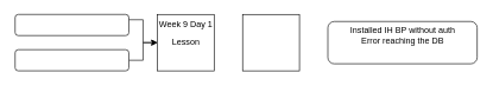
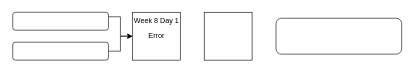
  <mxCell id="0" />
  <mxCell id="1" parent="0" />
  <mxCell id="2" value="" style="whiteSpace=wrap;html=1;aspect=fixed;" vertex="1" parent="1"><mxGeometry x="220" y="20" width="80" height="80" as="geometry" /></mxCell>
  <mxCell id="3" style="edgeStyle=orthogonalEdgeStyle;rounded=0;orthogonalLoop=1;jettySize=auto;html=1;exitX=1;exitY=0.25;exitDx=0;exitDy=0;" edge="1" parent="1" source="4" target="2"><mxGeometry relative="1" as="geometry" /></mxCell>
  <mxCell id="4" value="" style="rounded=1;whiteSpace=wrap;html=1;" vertex="1" parent="1"><mxGeometry y="20" width="160" height="30" as="geometry" x="20" /></mxCell>
  <mxCell id="5" value="" style="edgeStyle=orthogonalEdgeStyle;rounded=0;orthogonalLoop=1;jettySize=auto;html=1;" edge="1" parent="1" source="6" target="2"><mxGeometry relative="1" as="geometry" /></mxCell>
  <mxCell id="6" value="" style="rounded=1;whiteSpace=wrap;html=1;" vertex="1" parent="1"><mxGeometry y="70" width="160" height="30" as="geometry" x="20" /></mxCell>
- <mxCell id="7" value="Week 9 Day 1" style="text;html=1;resizable=0;autosize=1;align=center;verticalAlign=middle;points=[];fillColor=none;strokeColor=none;rounded=0;" vertex="1" parent="1"><mxGeometry x="210" y="20" width="100" height="30" as="geometry" /></mxCell>
+ <mxCell id="7" value="Week 8 Day 1" style="text;html=1;resizable=0;autosize=1;align=center;verticalAlign=middle;points=[];fillColor=none;strokeColor=none;rounded=0;" vertex="1" parent="1"><mxGeometry x="210" y="20" width="100" height="30" as="geometry" /></mxCell>
  <mxCell id="8" value="" style="whiteSpace=wrap;html=1;aspect=fixed;" vertex="1" parent="1"><mxGeometry x="340" y="20" width="80" height="80" as="geometry" /></mxCell>
  <mxCell id="9" value="" style="rounded=1;whiteSpace=wrap;html=1;" vertex="1" parent="1"><mxGeometry x="460" y="30" width="210" height="60" as="geometry" /></mxCell>
- <mxCell id="10" value="Installed IH BP without auth&lt;br&gt;Error reaching the DB" style="text;html=1;resizable=0;autosize=1;align=center;verticalAlign=middle;points=[];fillColor=none;strokeColor=none;rounded=0;" vertex="1" parent="1"><mxGeometry x="480" y="30" width="170" height="40" as="geometry" /></mxCell>
- <mxCell id="11" value="Lesson" style="text;html=1;resizable=0;autosize=1;align=center;verticalAlign=middle;points=[];fillColor=none&#10;;strokeColor=none;rounded=0;" vertex="1" parent="1"><mxGeometry x="230" y="45" width="60" height="30" as="geometry" /></mxCell>
+ <mxCell id="11" value="Error" style="text;html=1;resizable=0;autosize=1;align=center;verticalAlign=middle;points=[];fillColor=none&#10;;strokeColor=none;rounded=0;" vertex="1" parent="1"><mxGeometry x="230" y="45" width="60" height="30" as="geometry" /></mxCell>
